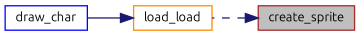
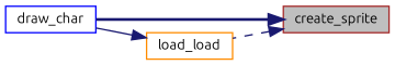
  digraph {
    fontname=Ubuntu
    rankdir=RL
    node [fillcolor=white fontname=Ubuntu fontsize=10 shape=record style=filled]
    edge [color=midnightblue dir=back fontname=Ubuntu fontsize=10 labelfontname=Helvetica labelfontsize=10]
    n1 [color=brown fillcolor=grey75 fontcolor=black height=0.2 label=create_sprite width=0.4]
    n2 [color=blue height=0.2 label=draw_char width=0.4]
    n3 [color=darkorange height=0.2 label=load_load width=0.4]
+   n1 -> n2 [style=bold]
    n1 -> n3 [style=dashed]
    n3 -> n2 [style=solid]
  }
